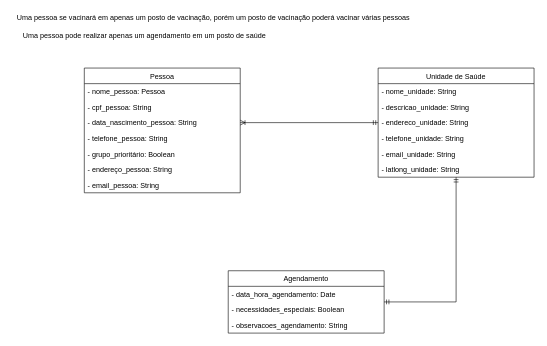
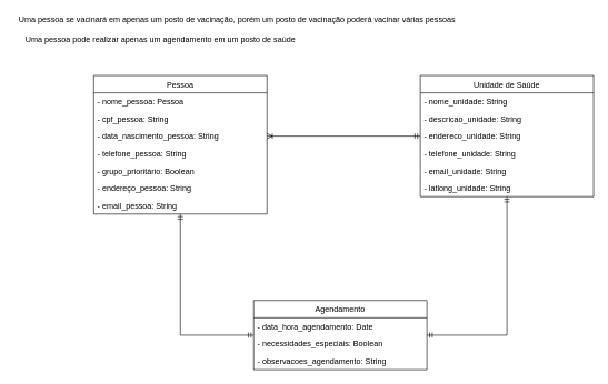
  <mxCell id="0" />
  <mxCell id="1" parent="0" />
  <mxCell id="2" value="Uma pessoa se vacinará em apenas um posto de vacinação, porém um posto de vacinação poderá vacinar várias pessoas&lt;br&gt;" style="text;html=1;align=center;verticalAlign=middle;resizable=0;points=[];autosize=1;" vertex="1" parent="1"><mxGeometry x="20" y="20" width="670" height="20" as="geometry" /></mxCell>
+ <mxCell id="3" style="edgeStyle=orthogonalEdgeStyle;rounded=0;orthogonalLoop=1;jettySize=auto;html=1;exitX=0.5;exitY=1;exitDx=0;exitDy=0;startArrow=ERmandOne;startFill=0;endArrow=ERmandOne;endFill=0;" edge="1" parent="1" source="4" target="21"><mxGeometry relative="1" as="geometry"><Array as="points"><mxPoint x="270" y="503" /></Array></mxGeometry></mxCell>
  <mxCell id="4" value="Pessoa" style="swimlane;fontStyle=0;childLayout=stackLayout;horizontal=1;startSize=26;fillColor=none;horizontalStack=0;resizeParent=1;resizeParentMax=0;resizeLast=0;collapsible=1;marginBottom=0;" vertex="1" parent="1"><mxGeometry x="140" y="113" width="260" height="208" as="geometry" /></mxCell>
  <mxCell id="5" value="- nome_pessoa: Pessoa" style="text;strokeColor=none;fillColor=none;align=left;verticalAlign=top;spacingLeft=4;spacingRight=4;overflow=hidden;rotatable=0;points=[[0,0.5],[1,0.5]];portConstraint=eastwest;" vertex="1" parent="4"><mxGeometry y="26" width="260" height="26" as="geometry" /></mxCell>
  <mxCell id="6" value="- cpf_pessoa: String" style="text;strokeColor=none;fillColor=none;align=left;verticalAlign=top;spacingLeft=4;spacingRight=4;overflow=hidden;rotatable=0;points=[[0,0.5],[1,0.5]];portConstraint=eastwest;" vertex="1" parent="4"><mxGeometry y="52" width="260" height="26" as="geometry" /></mxCell>
  <mxCell id="7" value="- data_nascimento_pessoa: String" style="text;strokeColor=none;fillColor=none;align=left;verticalAlign=top;spacingLeft=4;spacingRight=4;overflow=hidden;rotatable=0;points=[[0,0.5],[1,0.5]];portConstraint=eastwest;" vertex="1" parent="4"><mxGeometry y="78" width="260" height="26" as="geometry" /></mxCell>
  <mxCell id="8" value="- telefone_pessoa: String" style="text;strokeColor=none;fillColor=none;align=left;verticalAlign=top;spacingLeft=4;spacingRight=4;overflow=hidden;rotatable=0;points=[[0,0.5],[1,0.5]];portConstraint=eastwest;" vertex="1" parent="4"><mxGeometry y="104" width="260" height="26" as="geometry" /></mxCell>
  <mxCell id="9" value="- grupo_prioritário: Boolean" style="text;strokeColor=none;fillColor=none;align=left;verticalAlign=top;spacingLeft=4;spacingRight=4;overflow=hidden;rotatable=0;points=[[0,0.5],[1,0.5]];portConstraint=eastwest;" vertex="1" parent="4"><mxGeometry y="130" width="260" height="26" as="geometry" /></mxCell>
  <mxCell id="10" value="- endereço_pessoa: String" style="text;strokeColor=none;fillColor=none;align=left;verticalAlign=top;spacingLeft=4;spacingRight=4;overflow=hidden;rotatable=0;points=[[0,0.5],[1,0.5]];portConstraint=eastwest;" vertex="1" parent="4"><mxGeometry y="156" width="260" height="26" as="geometry" /></mxCell>
  <mxCell id="11" value="- email_pessoa: String" style="text;strokeColor=none;fillColor=none;align=left;verticalAlign=top;spacingLeft=4;spacingRight=4;overflow=hidden;rotatable=0;points=[[0,0.5],[1,0.5]];portConstraint=eastwest;" vertex="1" parent="4"><mxGeometry y="182" width="260" height="26" as="geometry" /></mxCell>
  <mxCell id="12" value="Uma pessoa pode realizar apenas um agendamento em um posto de saúde" style="text;html=1;align=center;verticalAlign=middle;resizable=0;points=[];autosize=1;" vertex="1" parent="1"><mxGeometry x="30" y="50" width="420" height="20" as="geometry" /></mxCell>
  <mxCell id="13" style="edgeStyle=orthogonalEdgeStyle;rounded=0;orthogonalLoop=1;jettySize=auto;html=1;exitX=0.5;exitY=1;exitDx=0;exitDy=0;startArrow=ERmandOne;startFill=0;endArrow=ERmandOne;endFill=0;" edge="1" parent="1" source="14" target="21"><mxGeometry relative="1" as="geometry"><Array as="points"><mxPoint x="760" y="503" /></Array></mxGeometry></mxCell>
  <mxCell id="14" value="Unidade de Saúde" style="swimlane;fontStyle=0;childLayout=stackLayout;horizontal=1;startSize=26;fillColor=none;horizontalStack=0;resizeParent=1;resizeParentMax=0;resizeLast=0;collapsible=1;marginBottom=0;" vertex="1" parent="1"><mxGeometry x="630" y="113" width="260" height="182" as="geometry" /></mxCell>
  <mxCell id="15" value="- nome_unidade: String" style="text;strokeColor=none;fillColor=none;align=left;verticalAlign=top;spacingLeft=4;spacingRight=4;overflow=hidden;rotatable=0;points=[[0,0.5],[1,0.5]];portConstraint=eastwest;" vertex="1" parent="14"><mxGeometry y="26" width="260" height="26" as="geometry" /></mxCell>
  <mxCell id="16" value="- descricao_unidade: String" style="text;strokeColor=none;fillColor=none;align=left;verticalAlign=top;spacingLeft=4;spacingRight=4;overflow=hidden;rotatable=0;points=[[0,0.5],[1,0.5]];portConstraint=eastwest;" vertex="1" parent="14"><mxGeometry y="52" width="260" height="26" as="geometry" /></mxCell>
  <mxCell id="17" value="- endereco_unidade: String" style="text;strokeColor=none;fillColor=none;align=left;verticalAlign=top;spacingLeft=4;spacingRight=4;overflow=hidden;rotatable=0;points=[[0,0.5],[1,0.5]];portConstraint=eastwest;" vertex="1" parent="14"><mxGeometry y="78" width="260" height="26" as="geometry" /></mxCell>
  <mxCell id="18" value="- telefone_unidade: String" style="text;strokeColor=none;fillColor=none;align=left;verticalAlign=top;spacingLeft=4;spacingRight=4;overflow=hidden;rotatable=0;points=[[0,0.5],[1,0.5]];portConstraint=eastwest;" vertex="1" parent="14"><mxGeometry y="104" width="260" height="26" as="geometry" /></mxCell>
  <mxCell id="19" value="- email_unidade: String" style="text;strokeColor=none;fillColor=none;align=left;verticalAlign=top;spacingLeft=4;spacingRight=4;overflow=hidden;rotatable=0;points=[[0,0.5],[1,0.5]];portConstraint=eastwest;" vertex="1" parent="14"><mxGeometry y="130" width="260" height="26" as="geometry" /></mxCell>
  <mxCell id="20" value="- latlong_unidade: String" style="text;strokeColor=none;fillColor=none;align=left;verticalAlign=top;spacingLeft=4;spacingRight=4;overflow=hidden;rotatable=0;points=[[0,0.5],[1,0.5]];portConstraint=eastwest;" vertex="1" parent="14"><mxGeometry y="156" width="260" height="26" as="geometry" /></mxCell>
  <mxCell id="21" value="Agendamento" style="swimlane;fontStyle=0;childLayout=stackLayout;horizontal=1;startSize=26;fillColor=none;horizontalStack=0;resizeParent=1;resizeParentMax=0;resizeLast=0;collapsible=1;marginBottom=0;" vertex="1" parent="1"><mxGeometry x="380" y="451" width="260" height="104" as="geometry" /></mxCell>
  <mxCell id="22" value="- data_hora_agendamento: Date" style="text;strokeColor=none;fillColor=none;align=left;verticalAlign=top;spacingLeft=4;spacingRight=4;overflow=hidden;rotatable=0;points=[[0,0.5],[1,0.5]];portConstraint=eastwest;" vertex="1" parent="21"><mxGeometry y="26" width="260" height="26" as="geometry" /></mxCell>
  <mxCell id="23" value="- necessidades_especiais: Boolean" style="text;strokeColor=none;fillColor=none;align=left;verticalAlign=top;spacingLeft=4;spacingRight=4;overflow=hidden;rotatable=0;points=[[0,0.5],[1,0.5]];portConstraint=eastwest;" vertex="1" parent="21"><mxGeometry y="52" width="260" height="26" as="geometry" /></mxCell>
  <mxCell id="24" value="- observacoes_agendamento: String" style="text;strokeColor=none;fillColor=none;align=left;verticalAlign=top;spacingLeft=4;spacingRight=4;overflow=hidden;rotatable=0;points=[[0,0.5],[1,0.5]];portConstraint=eastwest;" vertex="1" parent="21"><mxGeometry y="78" width="260" height="26" as="geometry" /></mxCell>
  <mxCell id="25" style="edgeStyle=orthogonalEdgeStyle;rounded=0;orthogonalLoop=1;jettySize=auto;html=1;exitX=1;exitY=0.5;exitDx=0;exitDy=0;startArrow=ERoneToMany;startFill=0;endArrow=ERmandOne;endFill=0;" edge="1" parent="1" source="7" target="14"><mxGeometry relative="1" as="geometry" /></mxCell>
